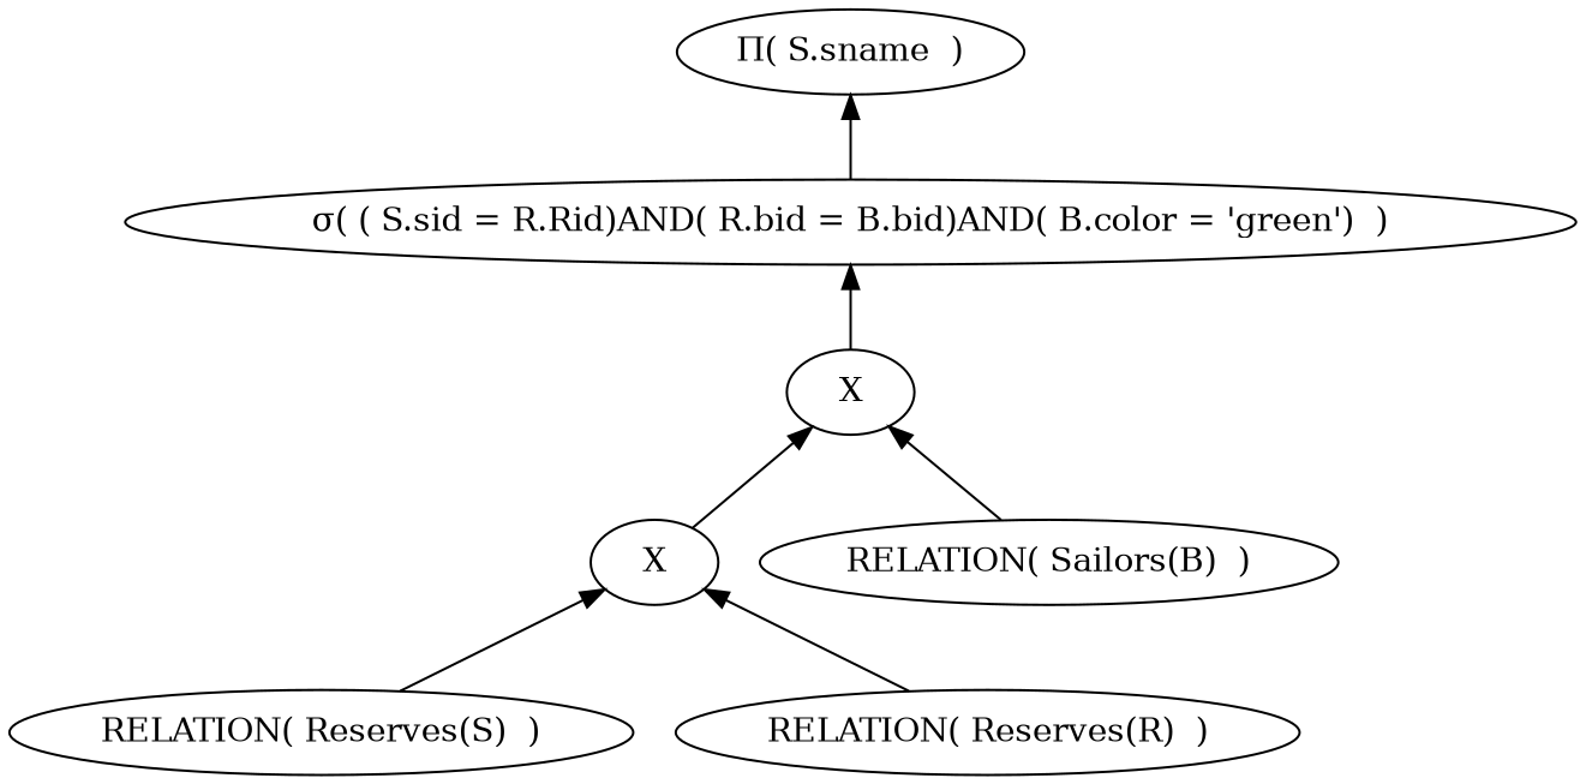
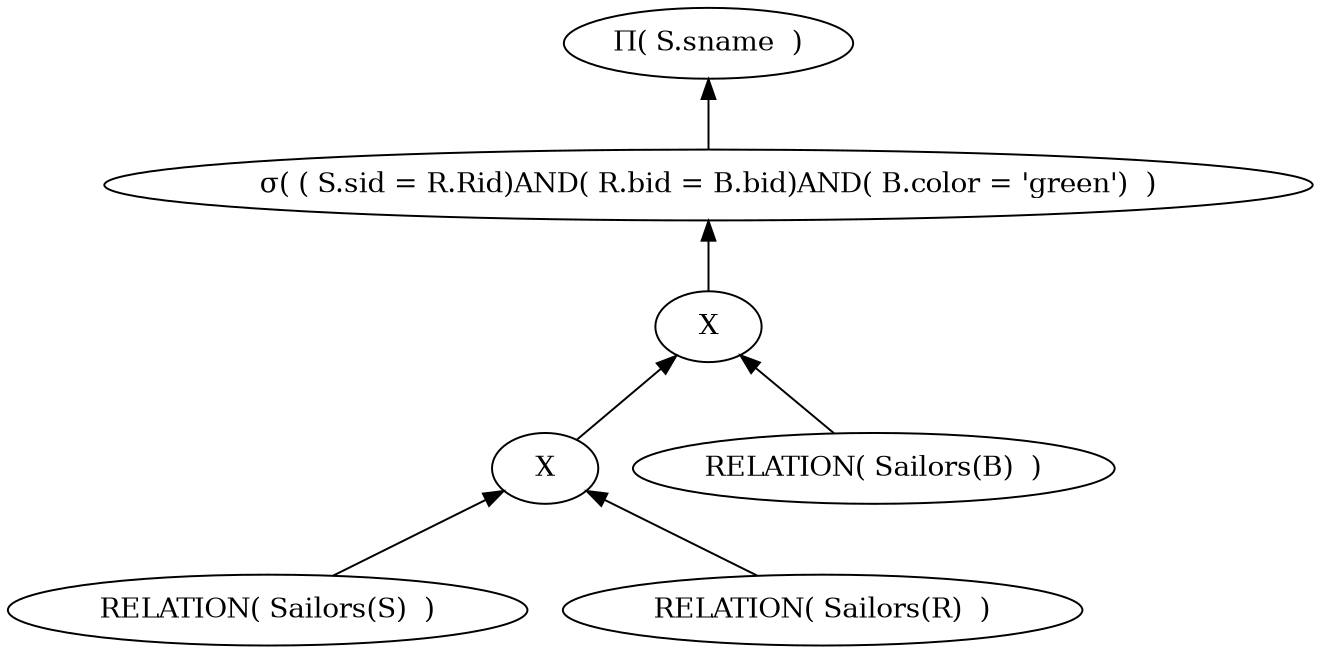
  digraph {
    edge [dir=back]
    n1 [label="&#928;( S.sname  )"]
    n2 [label="&#963;( ( S.sid = R.Rid)AND( R.bid = B.bid)AND( B.color = 'green')  )"]
    n3 [label=X]
    n4 [label=X]
    n5 [label="RELATION( Sailors(B)  )"]
-   n6 [label="RELATION( Reserves(S)  )"]
-   n7 [label="RELATION( Reserves(R)  )"]
+   n6 [label="RELATION( Sailors(S)  )"]
+   n7 [label="RELATION( Sailors(R)  )"]
    n1 -> n2
    n2 -> n3
    n3 -> n4
    n3 -> n5
    n4 -> n6
    n4 -> n7
  }
